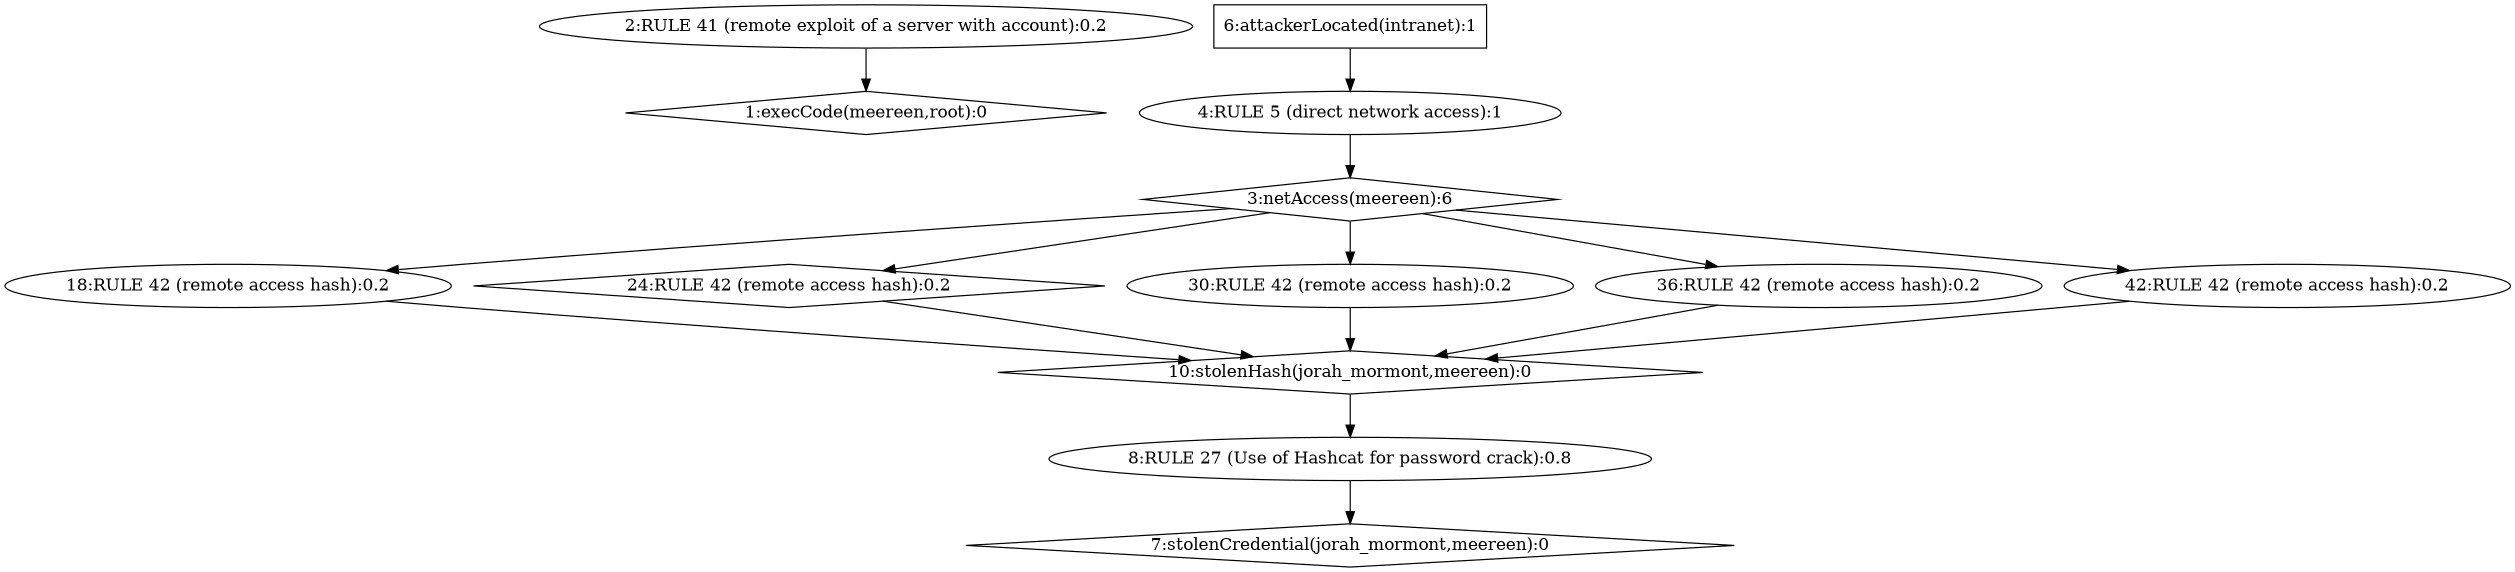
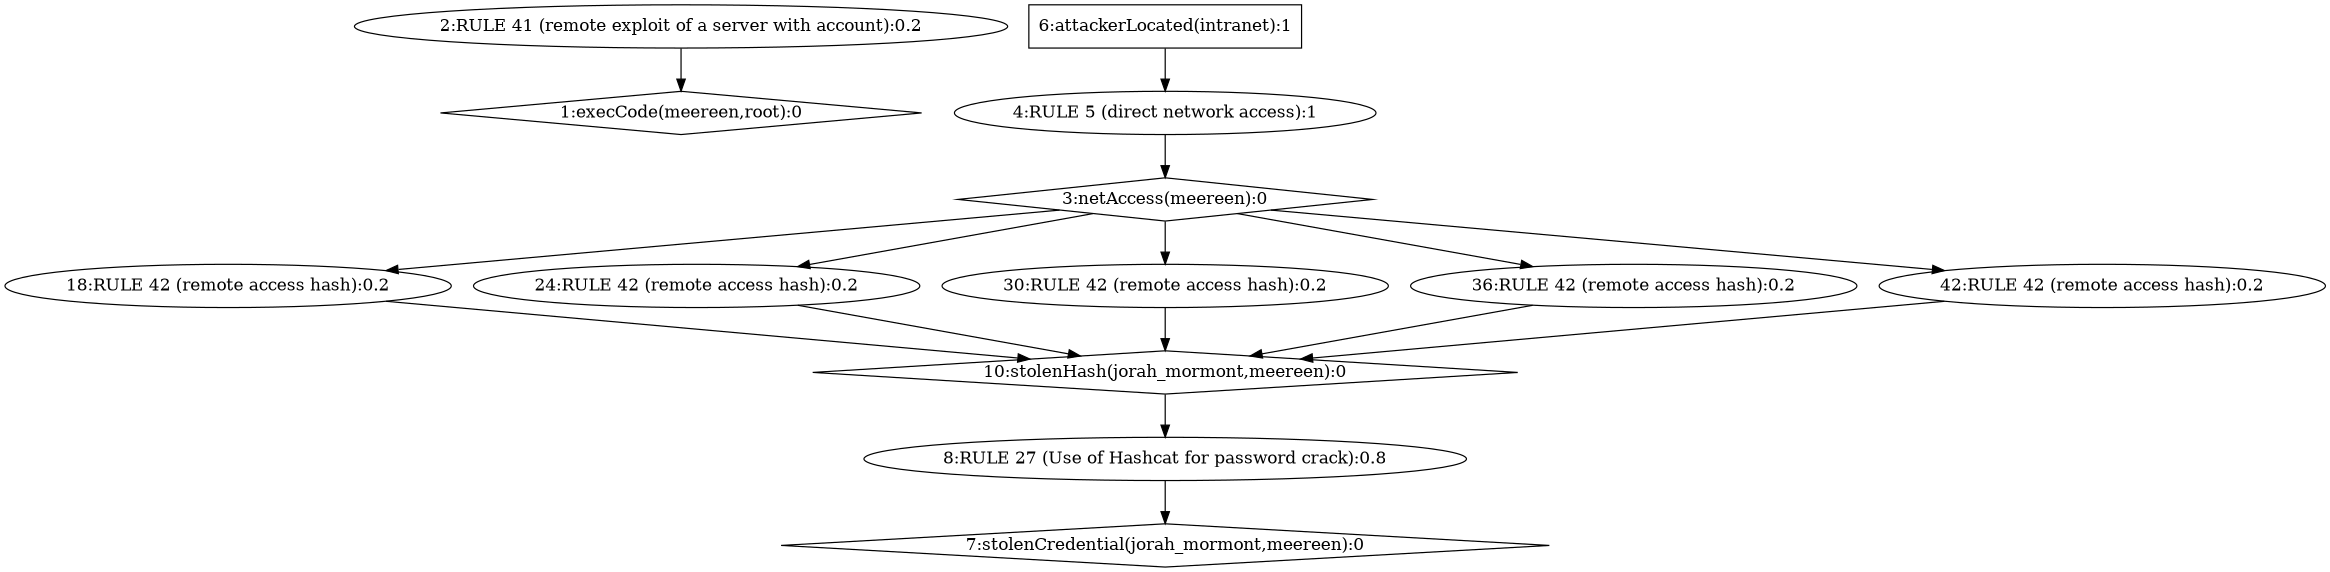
  strict digraph {
    node [shape=ellipse]
    edge [color=black]
    n1 [label="1:execCode(meereen,root):0" shape=diamond]
    n2 [label="2:RULE 41 (remote exploit of a server with account):0.2"]
-   n3 [label="3:netAccess(meereen):6" shape=diamond]
+   n3 [label="3:netAccess(meereen):0" shape=diamond]
    n4 [label="18:RULE 42 (remote access hash):0.2"]
-   n5 [label="24:RULE 42 (remote access hash):0.2" shape=diamond]
+   n5 [label="24:RULE 42 (remote access hash):0.2"]
    n6 [label="30:RULE 42 (remote access hash):0.2"]
    n7 [label="36:RULE 42 (remote access hash):0.2"]
    n8 [label="42:RULE 42 (remote access hash):0.2"]
    n9 [label="10:stolenHash(jorah_mormont,meereen):0" shape=diamond]
    n10 [label="4:RULE 5 (direct network access):1"]
    n11 [label="6:attackerLocated(intranet):1" shape=box]
    n12 [label="7:stolenCredential(jorah_mormont,meereen):0" shape=diamond]
    n13 [label="8:RULE 27 (Use of Hashcat for password crack):0.8"]
    n2 -> n1
    n3 -> n4
    n3 -> n5
    n3 -> n6
    n3 -> n7
    n3 -> n8
    n4 -> n9
    n5 -> n9
    n6 -> n9
    n7 -> n9
    n8 -> n9
    n9 -> n13
    n10 -> n3
    n11 -> n10
    n13 -> n12
  }
